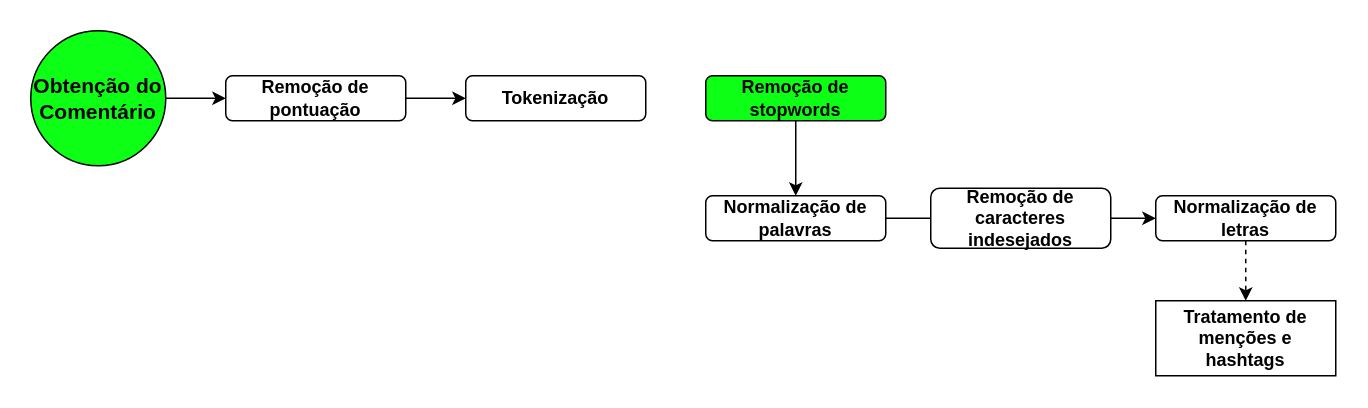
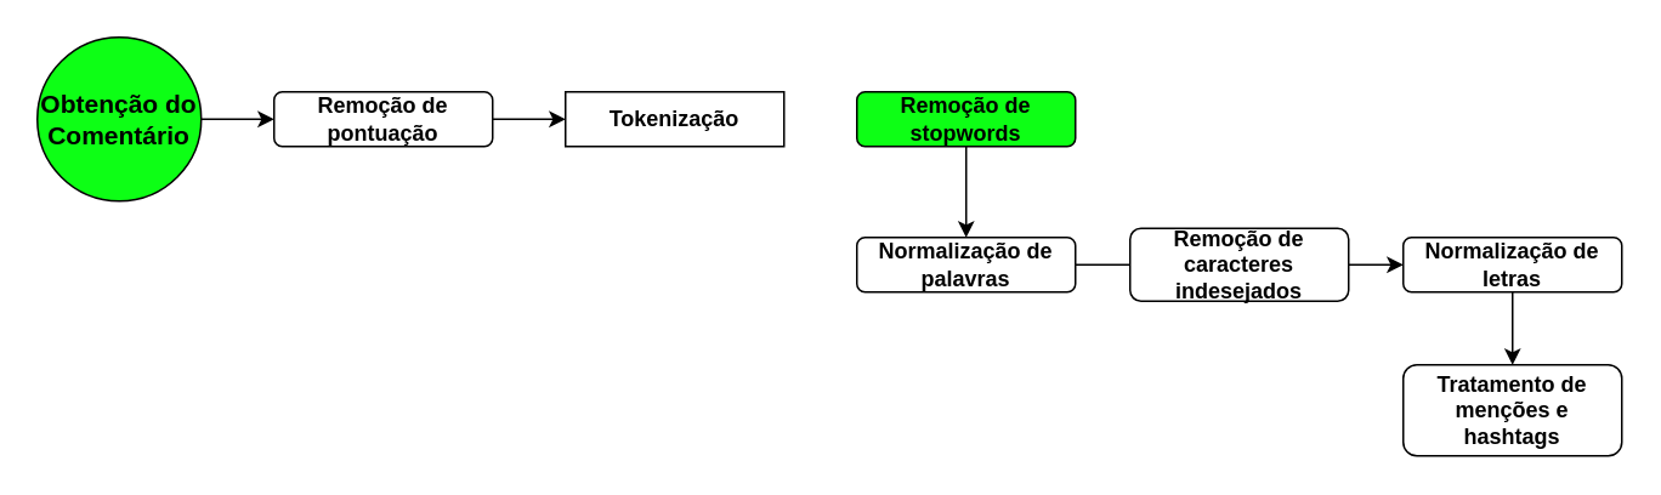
  <mxCell id="0" />
  <mxCell id="1" parent="0" />
  <mxCell id="2" style="edgeStyle=orthogonalEdgeStyle;rounded=0;orthogonalLoop=1;jettySize=auto;html=1;entryX=0;entryY=0.5;entryDx=0;entryDy=0;" parent="1" source="3" edge="1" target="4"><mxGeometry relative="1" as="geometry"><mxPoint x="560" y="60" as="targetPoint" /></mxGeometry></mxCell>
  <mxCell id="3" value="&lt;b&gt;Remoção de pontuação&lt;/b&gt;" style="rounded=1;whiteSpace=wrap;html=1;" parent="1" vertex="1"><mxGeometry x="150" y="50" width="120" height="30" as="geometry" /></mxCell>
- <mxCell id="4" value="&lt;b&gt;Tokenização&lt;/b&gt;" style="rounded=1;whiteSpace=wrap;html=1;" parent="1" vertex="1"><mxGeometry x="310" y="50" width="120" height="30" as="geometry" /></mxCell>
+ <mxCell id="4" value="&lt;b&gt;Tokenização&lt;/b&gt;" style="whiteSpace=wrap;html=1;rounded=0;" parent="1" vertex="1"><mxGeometry x="310" y="50" width="120" height="30" as="geometry" /></mxCell>
  <mxCell id="5" value="" style="edgeStyle=orthogonalEdgeStyle;rounded=0;orthogonalLoop=1;jettySize=auto;html=1;" edge="1" parent="1" source="6" target="8"><mxGeometry relative="1" as="geometry" /></mxCell>
  <mxCell id="6" value="&lt;b&gt;Remoção de stopwords&lt;/b&gt;" style="rounded=1;whiteSpace=wrap;html=1;fillColor=#0dff15;" parent="1" vertex="1"><mxGeometry x="470" y="50" width="120" height="30" as="geometry" /></mxCell>
  <mxCell id="7" value="" style="edgeStyle=orthogonalEdgeStyle;rounded=0;orthogonalLoop=1;jettySize=auto;html=1;endArrow=none;" edge="1" parent="1" source="8" target="10"><mxGeometry relative="1" as="geometry" /></mxCell>
  <mxCell id="8" value="&lt;b&gt;Normalização de palavras&lt;/b&gt;" style="rounded=1;whiteSpace=wrap;html=1;" parent="1" vertex="1"><mxGeometry x="470" y="130" width="120" height="30" as="geometry" /></mxCell>
  <mxCell id="9" value="" style="edgeStyle=orthogonalEdgeStyle;rounded=0;orthogonalLoop=1;jettySize=auto;html=1;" edge="1" parent="1" source="10" target="12"><mxGeometry relative="1" as="geometry" /></mxCell>
  <mxCell id="10" value="&lt;b&gt;Remoção de caracteres indesejados&lt;/b&gt;" style="rounded=1;whiteSpace=wrap;html=1;" parent="1" vertex="1"><mxGeometry x="620" y="125" width="120" height="40" as="geometry" /></mxCell>
- <mxCell id="11" value="" style="edgeStyle=orthogonalEdgeStyle;rounded=0;orthogonalLoop=1;jettySize=auto;html=1;dashed=1;" edge="1" parent="1" source="12" target="13"><mxGeometry relative="1" as="geometry" /></mxCell>
+ <mxCell id="11" value="" style="edgeStyle=orthogonalEdgeStyle;rounded=0;orthogonalLoop=1;jettySize=auto;html=1;" edge="1" parent="1" source="12" target="13"><mxGeometry relative="1" as="geometry" /></mxCell>
  <mxCell id="12" value="&lt;b&gt;Normalização de letras&lt;/b&gt;" style="rounded=1;whiteSpace=wrap;html=1;" parent="1" vertex="1"><mxGeometry x="770" y="130" width="120" height="30" as="geometry" /></mxCell>
- <mxCell id="13" value="&lt;b&gt;Tratamento de menções e hashtags&lt;/b&gt;" style="whiteSpace=wrap;html=1;rounded=0;" parent="1" vertex="1"><mxGeometry x="770" y="200" width="120" height="50" as="geometry" /></mxCell>
+ <mxCell id="13" value="&lt;b&gt;Tratamento de menções e hashtags&lt;/b&gt;" style="rounded=1;whiteSpace=wrap;html=1;" parent="1" vertex="1"><mxGeometry x="770" y="200" width="120" height="50" as="geometry" /></mxCell>
  <mxCell id="14" style="edgeStyle=orthogonalEdgeStyle;rounded=0;orthogonalLoop=1;jettySize=auto;html=1;entryX=0;entryY=0.5;entryDx=0;entryDy=0;exitX=1;exitY=0.5;exitDx=0;exitDy=0;" parent="1" target="3" edge="1" source="15"><mxGeometry relative="1" as="geometry"><mxPoint x="624" y="-40" as="sourcePoint" /></mxGeometry></mxCell>
  <mxCell id="15" value="&lt;b style=&quot;border-color: var(--border-color);&quot;&gt;&lt;font style=&quot;border-color: var(--border-color); font-size: 14px;&quot;&gt;Obtenção do Comentário&lt;/font&gt;&lt;/b&gt;" style="ellipse;whiteSpace=wrap;html=1;aspect=fixed;fillColor=#0DFF15;" parent="1" vertex="1"><mxGeometry x="20" y="20" width="90" height="90" as="geometry" /></mxCell>
